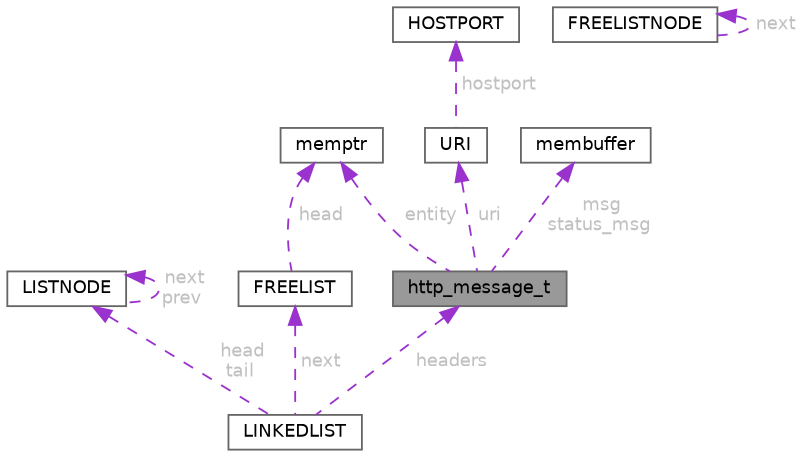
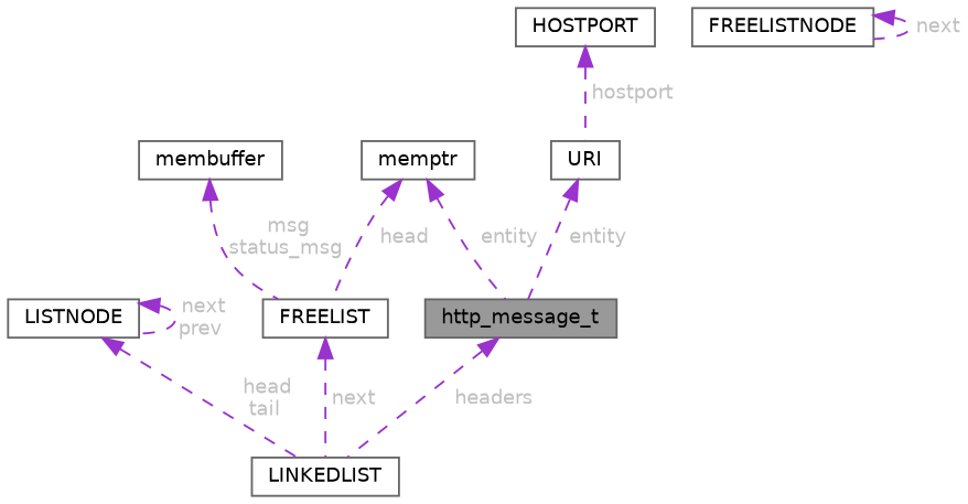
  digraph {
    node [color=gray40 fillcolor=white fontname=Helvetica fontsize=10 shape=box style=filled]
    edge [color=darkorchid3 dir=back fontcolor=grey fontname=Helvetica fontsize=10 labelfontname=Helvetica labelfontsize=10 style=dashed]
    n1 [fillcolor=grey60 fontcolor=black height=0.2 label=http_message_t width=0.4]
    n2 [height=0.2 label=LINKEDLIST width=0.4]
    n3 [height=0.2 label=URI width=0.4]
    n4 [height=0.2 label=HOSTPORT width=0.4]
    n5 [height=0.2 label=membuffer width=0.4]
    n6 [height=0.2 label=LISTNODE width=0.4]
    n7 [height=0.2 label=FREELIST width=0.4]
    n8 [height=0.2 label=FREELISTNODE width=0.4]
    n9 [height=0.2 label=memptr width=0.4]
    n1 -> n2 [label=" headers"]
-   n3 -> n1 [label=" uri"]
+   n3 -> n1 [label=" entity"]
    n4 -> n3 [label=" hostport"]
-   n5 -> n1 [label=" msg\nstatus_msg"]
+   n5 -> n7 [label=" msg\nstatus_msg"]
    n6 -> n2 [label=" head\ntail"]
    n6 -> n6 [label=" next\nprev"]
    n7 -> n2 [label=" next"]
    n8 -> n8 [label=" next"]
    n9 -> n1 [label=" entity"]
    n9 -> n7 [label=" head"]
  }
